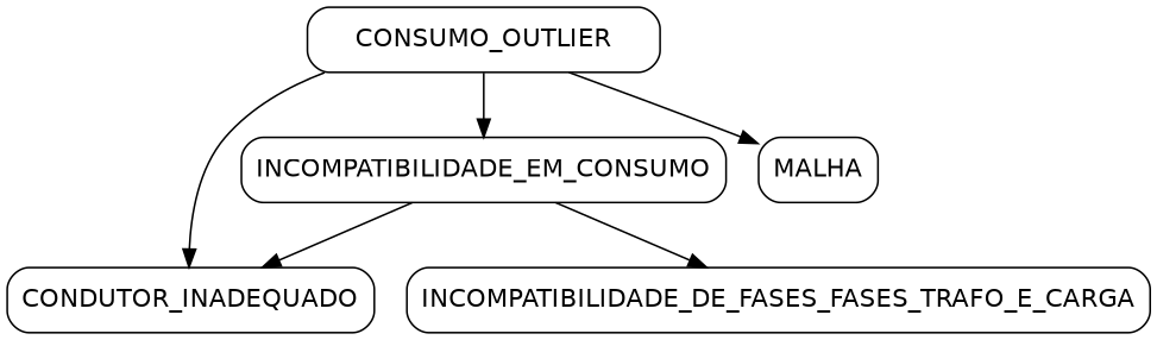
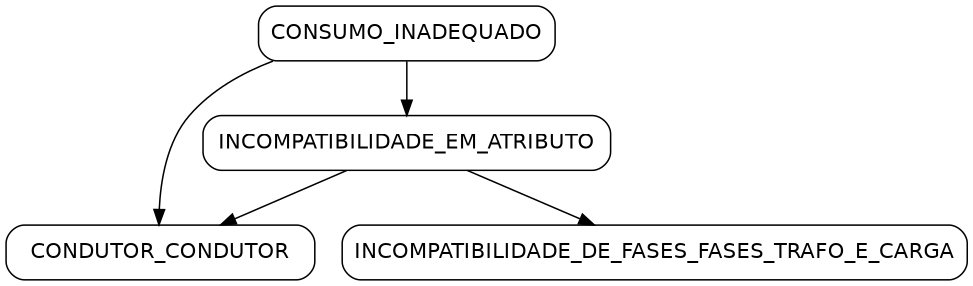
  digraph {
    node [fontname=helvetica shape=box style=rounded]
-   CONSUMO_OUTLIER
-   CONDUTOR_INADEQUADO
-   INCOMPATIBILIDADE_EM_ATRIBUTO [label=INCOMPATIBILIDADE_EM_CONSUMO]
-   MALHA
+   CONSUMO_OUTLIER [label=CONSUMO_INADEQUADO]
+   CONDUTOR_INADEQUADO [label=CONDUTOR_CONDUTOR]
+   INCOMPATIBILIDADE_EM_ATRIBUTO
    n5 [label=INCOMPATIBILIDADE_DE_FASES_FASES_TRAFO_E_CARGA]
    CONSUMO_OUTLIER -> CONDUTOR_INADEQUADO
    CONSUMO_OUTLIER -> INCOMPATIBILIDADE_EM_ATRIBUTO
-   CONSUMO_OUTLIER -> MALHA
    INCOMPATIBILIDADE_EM_ATRIBUTO -> CONDUTOR_INADEQUADO
    INCOMPATIBILIDADE_EM_ATRIBUTO -> n5
  }
